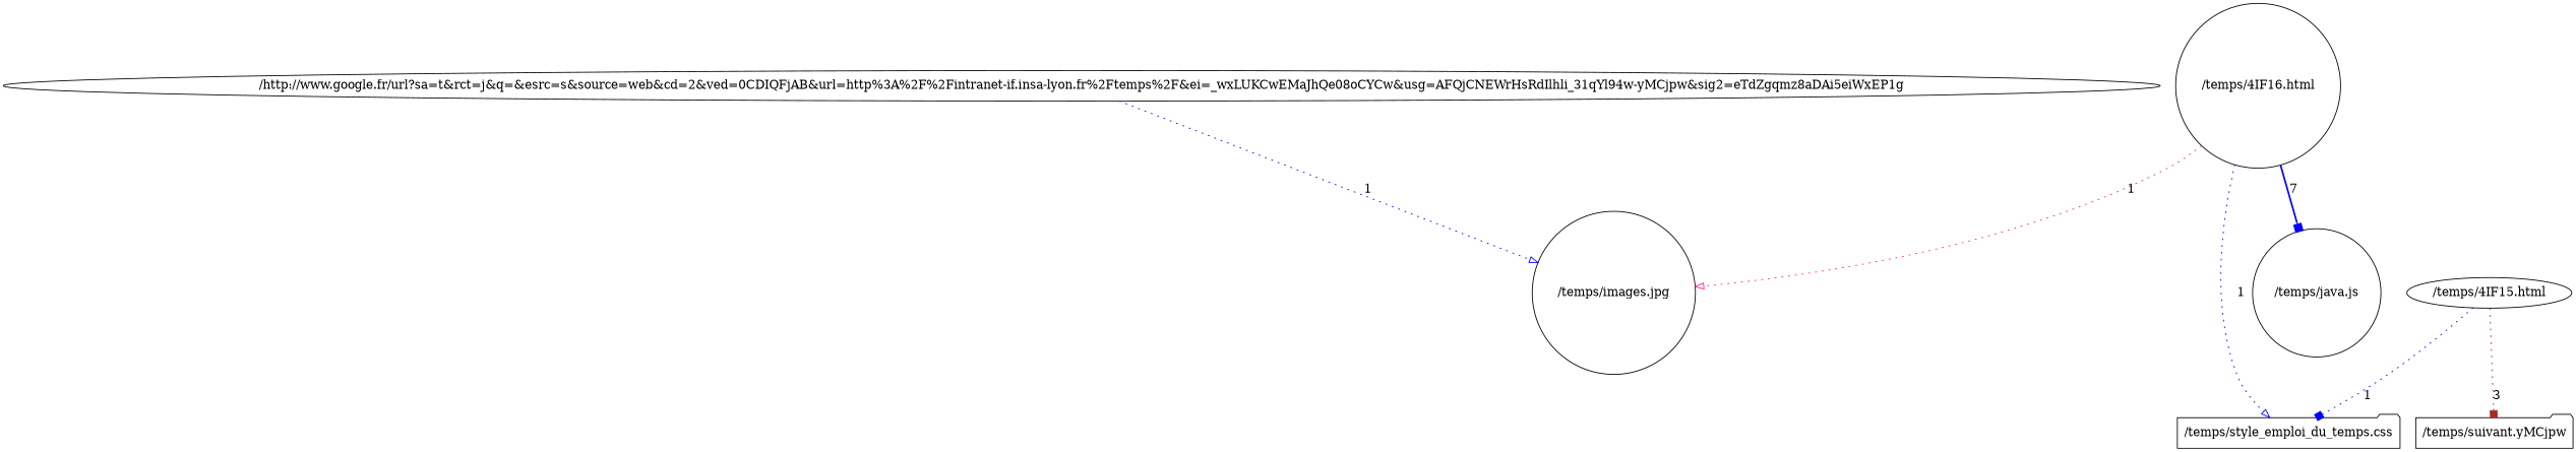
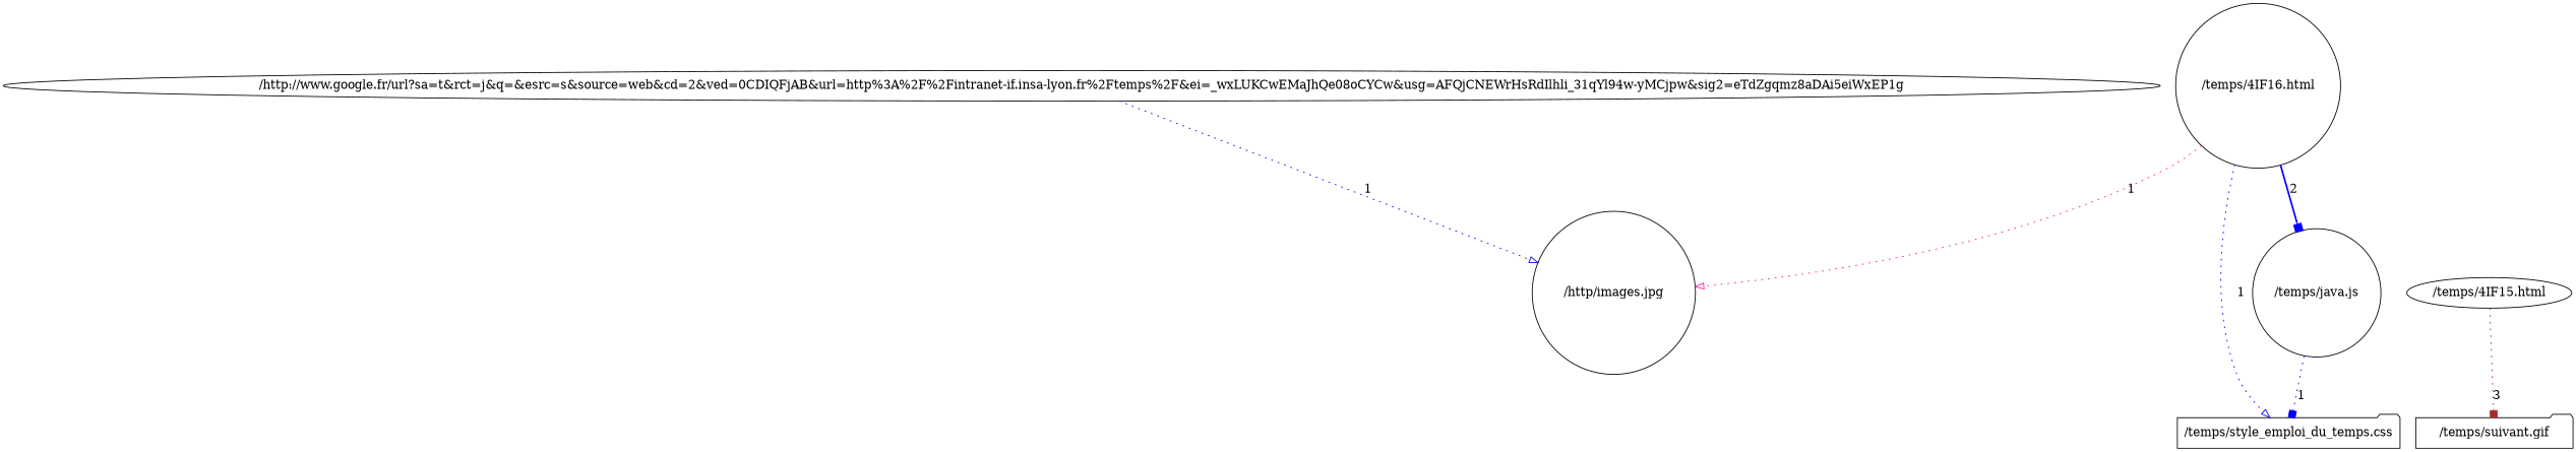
  digraph {
    fontname="DejaVu Serif"
    node [fontname="DejaVu Serif" shape=circle]
    edge [arrowhead=onormal color=blue fontname="DejaVu Serif" style=dotted]
    n1 [label="/http://www.google.fr/url?sa=t&rct=j&q=&esrc=s&source=web&cd=2&ved=0CDIQFjAB&url=http%3A%2F%2Fintranet-if.insa-lyon.fr%2Ftemps%2F&ei=_wxLUKCwEMaJhQe08oCYCw&usg=AFQjCNEWrHsRdIlhli_31qYl94w-yMCjpw&sig2=eTdZgqmz8aDAi5eiWxEP1g" shape=ellipse]
-   n2 [label="/temps/images.jpg"]
+   n2 [label="/http/images.jpg"]
    n3 [label="/temps/4IF15.html" shape=ellipse]
    n4 [label="/temps/style_emploi_du_temps.css" shape=folder]
-   n5 [label="/temps/suivant.yMCjpw" shape=folder]
+   n5 [label="/temps/suivant.gif" shape=folder]
    n6 [label="/temps/4IF16.html"]
    n7 [label="/temps/java.js"]
    n1 -> n2 [label=1]
-   n3 -> n4 [arrowhead=box label=1]
+   n7 -> n4 [arrowhead=box label=1]
    n3 -> n5 [arrowhead=box color=brown label=3]
    n6 -> n2 [color=deeppink label=1]
    n6 -> n4 [label=1]
-   n6 -> n7 [arrowhead=box label=7 style=bold]
+   n6 -> n7 [arrowhead=box label=2 style=bold]
  }
